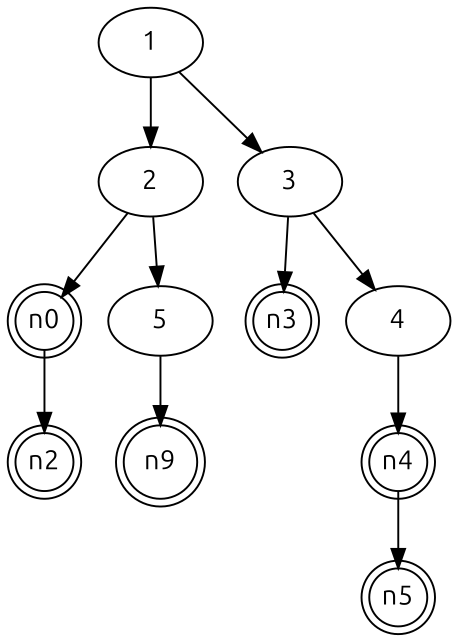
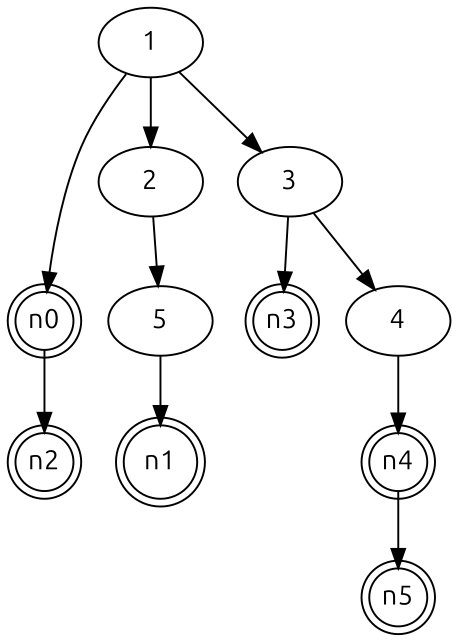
  digraph {
    fontname=Ubuntu
    node [fontname=Ubuntu fixedsize=true shape=doublecircle]
    edge [fontname=Ubuntu]
    1 [fixedsize="" shape=""]
    2 [fixedsize="" shape=""]
    3 [fixedsize="" shape=""]
    n0 [height=.3 width=.3]
    5 [fixedsize="" shape=""]
    n3 [height=.3 width=.3]
    4 [fixedsize="" shape=""]
    n2 [height=.3 width=.3]
-   n1 [height=.3 width=.3 label=n9]
+   n1 [height=.3 width=.3]
    n4 [height=.3 width=.3]
    n5 [height=.3 width=.3]
    1 -> 2
    1 -> 3
-   2 -> n0
+   1 -> n0
    2 -> 5
    3 -> n3
    3 -> 4
    n0 -> n2
    5 -> n1
    4 -> n4
    n4 -> n5
  }
